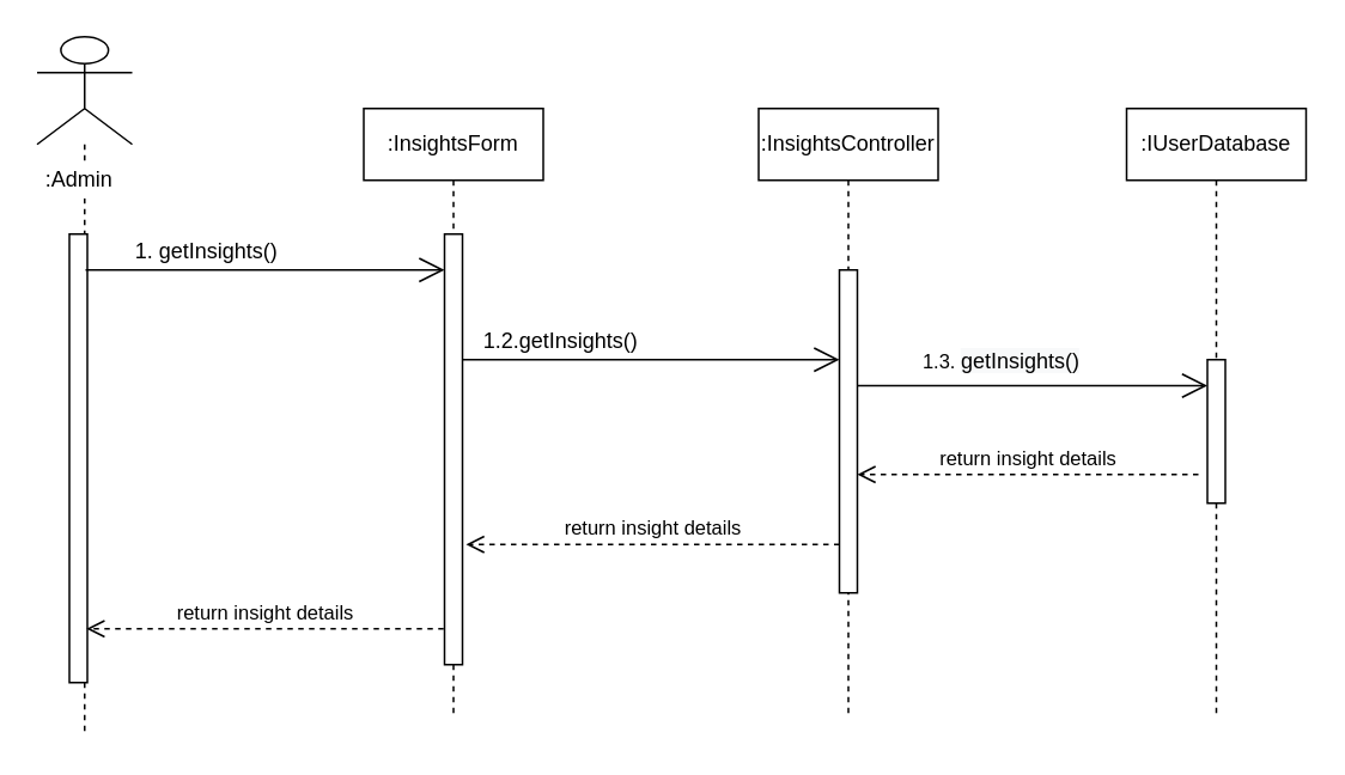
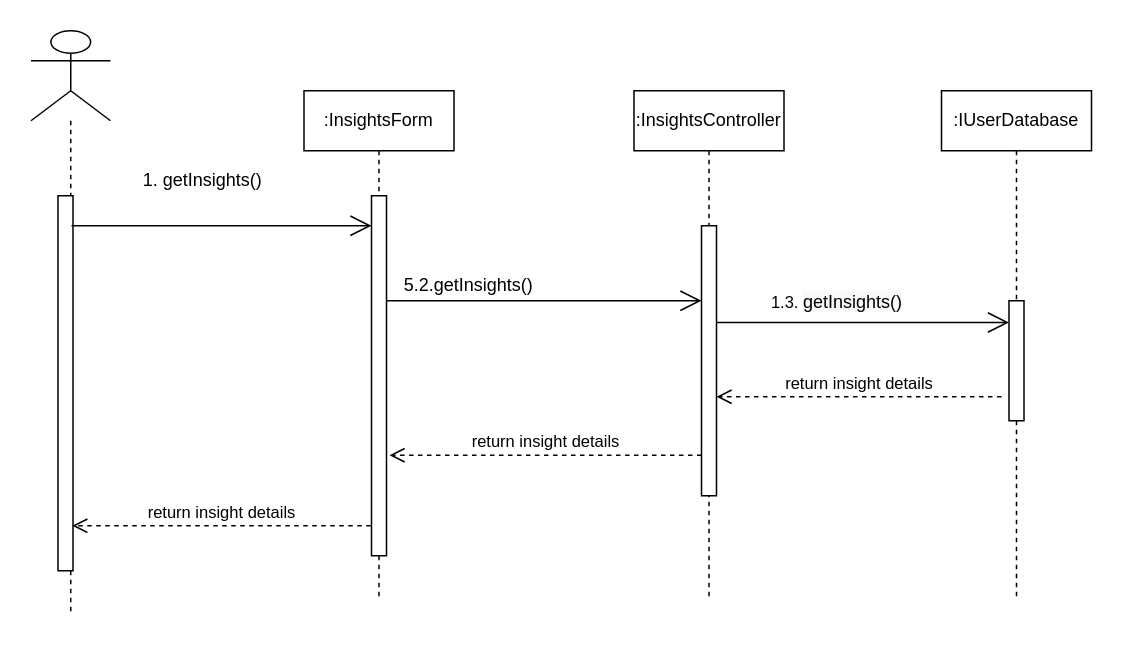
  <mxCell id="0" />
  <mxCell id="1" parent="0" />
  <mxCell id="2" value="&lt;span style=&quot;text-align: left ; white-space: nowrap&quot;&gt;:InsightsForm&lt;/span&gt;" style="shape=umlLifeline;perimeter=lifelinePerimeter;whiteSpace=wrap;html=1;container=1;collapsible=0;recursiveResize=0;outlineConnect=0;" vertex="1" parent="1"><mxGeometry x="202" y="60" width="100" height="340" as="geometry" /></mxCell>
  <mxCell id="3" value="&lt;span style=&quot;text-align: left ; white-space: nowrap&quot;&gt;:InsightsController&lt;/span&gt;" style="shape=umlLifeline;perimeter=lifelinePerimeter;whiteSpace=wrap;html=1;container=1;collapsible=0;recursiveResize=0;outlineConnect=0;" vertex="1" parent="1"><mxGeometry x="422" y="60" width="100" height="340" as="geometry" /></mxCell>
  <mxCell id="4" value="&lt;span style=&quot;text-align: left ; white-space: nowrap&quot;&gt;:IUserDatabase&lt;/span&gt;" style="shape=umlLifeline;perimeter=lifelinePerimeter;whiteSpace=wrap;html=1;container=1;collapsible=0;recursiveResize=0;outlineConnect=0;" vertex="1" parent="1"><mxGeometry x="627" y="60" width="100" height="340" as="geometry" /></mxCell>
  <mxCell id="5" value="" style="shape=umlLifeline;participant=umlActor;perimeter=lifelinePerimeter;whiteSpace=wrap;html=1;container=1;collapsible=0;recursiveResize=0;verticalAlign=top;spacingTop=36;labelBackgroundColor=#ffffff;outlineConnect=0;size=60;" vertex="1" parent="1"><mxGeometry x="20" y="20" width="53" height="390" as="geometry" /></mxCell>
  <mxCell id="6" value="" style="html=1;points=[];perimeter=orthogonalPerimeter;" vertex="1" parent="5"><mxGeometry x="18" y="110" width="10" height="250" as="geometry" /></mxCell>
- <mxCell id="7" value=":Admin" style="text;html=1;resizable=0;points=[];autosize=1;align=left;verticalAlign=top;spacingTop=-4;fillColor=#ffffff;" vertex="1" parent="5"><mxGeometry x="3" y="70" width="50" height="20" as="geometry" /></mxCell>
  <mxCell id="8" value="" style="endArrow=open;endFill=1;endSize=12;html=1;" edge="1" parent="1"><mxGeometry width="160" relative="1" as="geometry"><mxPoint x="47" y="150" as="sourcePoint" /><mxPoint x="247" y="150" as="targetPoint" /></mxGeometry></mxCell>
  <mxCell id="9" value="" style="endArrow=open;endFill=1;endSize=12;html=1;" edge="1" parent="1"><mxGeometry width="160" relative="1" as="geometry"><mxPoint x="257" y="200" as="sourcePoint" /><mxPoint x="467" y="200" as="targetPoint" /></mxGeometry></mxCell>
  <mxCell id="10" value="return insight details" style="html=1;verticalAlign=bottom;endArrow=open;dashed=1;endSize=8;exitX=0;exitY=0.9;exitDx=0;exitDy=0;exitPerimeter=0;" edge="1" parent="1"><mxGeometry relative="1" as="geometry"><mxPoint x="467" y="303" as="sourcePoint" /><mxPoint x="259" y="303" as="targetPoint" /></mxGeometry></mxCell>
  <mxCell id="11" value="return insight details" style="html=1;verticalAlign=bottom;endArrow=open;dashed=1;endSize=8;" edge="1" parent="1"><mxGeometry relative="1" as="geometry"><mxPoint x="246.5" y="350" as="sourcePoint" /><mxPoint x="47.5" y="350" as="targetPoint" /></mxGeometry></mxCell>
- <mxCell id="12" value="1. getInsights()" style="text;html=1;resizable=0;points=[];autosize=1;align=left;verticalAlign=top;spacingTop=-4;" vertex="1" parent="1"><mxGeometry x="73" y="130" width="90" height="20" as="geometry" /></mxCell>
- <mxCell id="13" value="1.2.getInsights()" style="text;html=1;resizable=0;points=[];autosize=1;align=left;verticalAlign=top;spacingTop=-4;" vertex="1" parent="1"><mxGeometry x="267" y="180" width="100" height="20" as="geometry" /></mxCell>
+ <mxCell id="12" value="1. getInsights()" style="text;html=1;resizable=0;points=[];autosize=1;align=left;verticalAlign=top;spacingTop=-4;" vertex="1" parent="1"><mxGeometry x="93" y="110" width="90" height="20" as="geometry" /></mxCell>
+ <mxCell id="13" value="5.2.getInsights()" style="text;html=1;resizable=0;points=[];autosize=1;align=left;verticalAlign=top;spacingTop=-4;" vertex="1" parent="1"><mxGeometry x="267" y="180" width="100" height="20" as="geometry" /></mxCell>
  <mxCell id="14" value="" style="html=1;points=[];perimeter=orthogonalPerimeter;" vertex="1" parent="1"><mxGeometry x="247" y="130" width="10" height="240" as="geometry" /></mxCell>
  <mxCell id="15" value="1.3.&amp;nbsp;&lt;span style=&quot;font-size: 12px ; text-align: left ; background-color: rgb(248 , 249 , 250)&quot;&gt;getInsights()&lt;/span&gt;" style="endArrow=open;endFill=1;endSize=12;html=1;" edge="1" parent="1" target="17"><mxGeometry x="-0.179" y="15" width="160" relative="1" as="geometry"><mxPoint x="477" y="214.5" as="sourcePoint" /><mxPoint x="637" y="214.5" as="targetPoint" /><mxPoint y="1" as="offset" /></mxGeometry></mxCell>
  <mxCell id="16" value="return insight details" style="html=1;verticalAlign=bottom;endArrow=open;dashed=1;endSize=8;" edge="1" parent="1"><mxGeometry relative="1" as="geometry"><mxPoint x="667" y="264" as="sourcePoint" /><mxPoint x="477" y="264" as="targetPoint" /></mxGeometry></mxCell>
  <mxCell id="17" value="" style="html=1;points=[];perimeter=orthogonalPerimeter;" vertex="1" parent="1"><mxGeometry x="672" y="200" width="10" height="80" as="geometry" /></mxCell>
  <mxCell id="18" value="" style="html=1;points=[];perimeter=orthogonalPerimeter;" vertex="1" parent="1"><mxGeometry x="467" y="150" width="10" height="180" as="geometry" /></mxCell>
